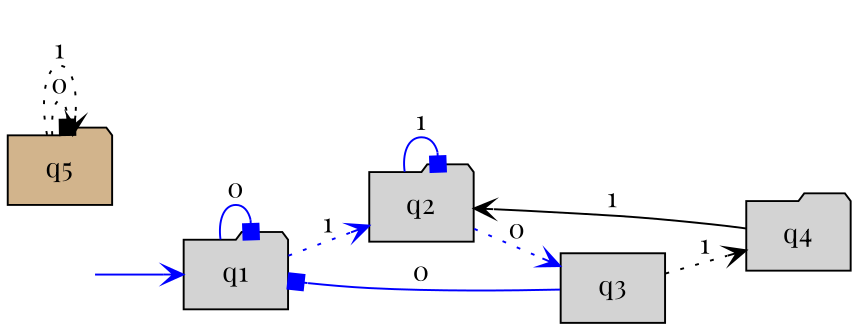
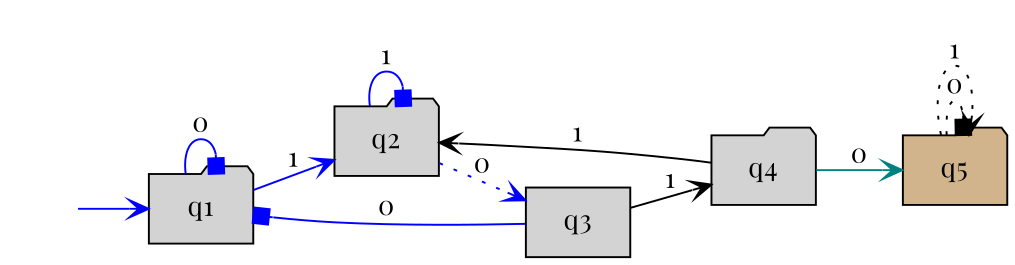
  digraph {
    fontname="Playfair Display"
    rankdir=LR
    node [fontname="Playfair Display" shape=folder style=filled fillcolor=lightgrey]
    edge [arrowhead=vee color=blue fontname="Playfair Display" style=solid]
    x [shape=circle style=invis fillcolor=""]
    q1
    q2
    q3 [shape=box]
    q5 [fillcolor=tan]
    q4
    x -> q1
    q1 -> q1 [arrowhead=box label=0]
-   q1 -> q2 [label=1 style=dotted]
+   q1 -> q2 [label=1]
    q2 -> q2 [arrowhead=box label=1]
    q2 -> q3 [label=0 style=dotted]
    q3 -> q1 [arrowhead=box label=0]
-   q3 -> q4 [color=black label=1 style=dotted]
+   q3 -> q4 [color=black label=1]
    q5 -> q5 [arrowhead=box color=black label=0 style=dotted]
    q5 -> q5 [color=black label=1 style=dotted]
    q4 -> q2 [color=black label=1]
+   q4 -> q5 [color=teal label=0]
  }
